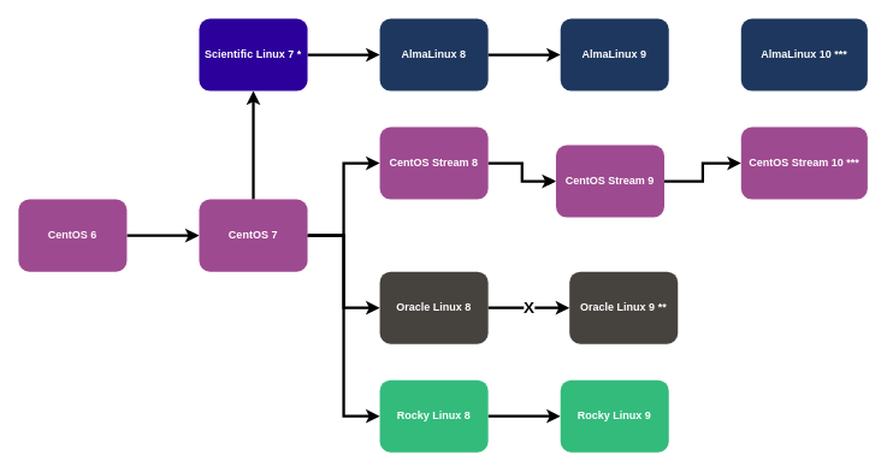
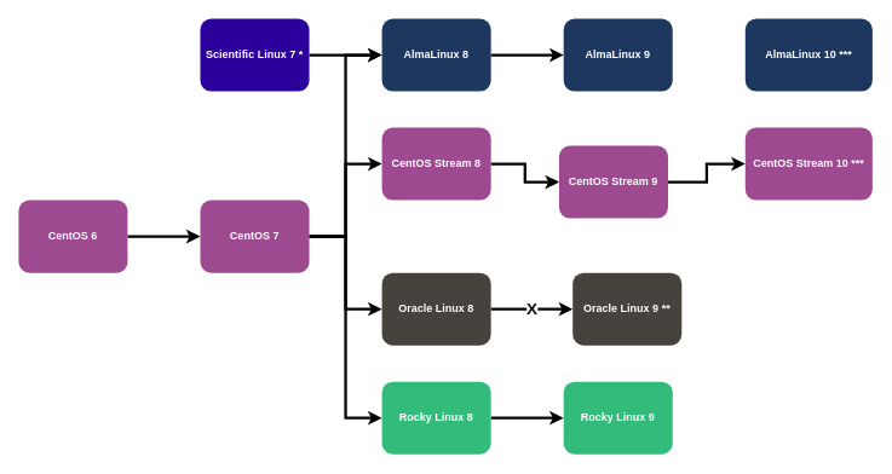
  <mxCell id="0" />
  <mxCell id="1" parent="0" />
  <mxCell id="2" value="" style="edgeStyle=orthogonalEdgeStyle;rounded=0;orthogonalLoop=1;jettySize=auto;html=1;strokeWidth=3;fontColor=light-dark(#ffffff, #ededed);fontStyle=1" parent="1" source="3" target="8" edge="1"><mxGeometry relative="1" as="geometry" /></mxCell>
  <mxCell id="3" value="CentOS 6" style="rounded=1;whiteSpace=wrap;html=1;fillColor=#9E4A90;strokeColor=none;fontColor=light-dark(#fafafa, #ededed);fontStyle=1" parent="1" vertex="1"><mxGeometry y="220" width="120" height="80" as="geometry" x="20" /></mxCell>
- <mxCell id="4" style="edgeStyle=orthogonalEdgeStyle;rounded=0;orthogonalLoop=1;jettySize=auto;html=1;strokeWidth=3;fontColor=light-dark(#ffffff, #ededed);fontStyle=1;" parent="1" source="8" target="26" edge="1"><mxGeometry relative="1" as="geometry" /></mxCell>
+ <mxCell id="4" style="edgeStyle=orthogonalEdgeStyle;rounded=0;orthogonalLoop=1;jettySize=auto;html=1;entryX=0;entryY=0.5;entryDx=0;entryDy=0;strokeWidth=3;fontColor=light-dark(#ffffff, #ededed);fontStyle=1" parent="1" source="8" target="13" edge="1"><mxGeometry relative="1" as="geometry" /></mxCell>
  <mxCell id="5" style="edgeStyle=orthogonalEdgeStyle;rounded=0;orthogonalLoop=1;jettySize=auto;html=1;entryX=0;entryY=0.5;entryDx=0;entryDy=0;strokeWidth=3;fontColor=light-dark(#ffffff, #ededed);fontStyle=1" parent="1" source="8" target="15" edge="1"><mxGeometry relative="1" as="geometry" /></mxCell>
  <mxCell id="6" style="edgeStyle=orthogonalEdgeStyle;rounded=0;orthogonalLoop=1;jettySize=auto;html=1;entryX=0;entryY=0.5;entryDx=0;entryDy=0;strokeWidth=3;fontColor=light-dark(#ffffff, #ededed);fontStyle=1" parent="1" source="8" target="17" edge="1"><mxGeometry relative="1" as="geometry" /></mxCell>
  <mxCell id="7" style="edgeStyle=orthogonalEdgeStyle;rounded=0;orthogonalLoop=1;jettySize=auto;html=1;entryX=0;entryY=0.5;entryDx=0;entryDy=0;strokeWidth=3;fontColor=light-dark(#ffffff, #ededed);fontStyle=1" parent="1" source="8" target="11" edge="1"><mxGeometry relative="1" as="geometry" /></mxCell>
  <mxCell id="8" value="CentOS 7" style="rounded=1;whiteSpace=wrap;html=1;fillColor=#9E4A90;strokeColor=none;fontColor=light-dark(#ffffff, #ededed);fontStyle=1" parent="1" vertex="1"><mxGeometry x="220" y="220" width="120" height="80" as="geometry" /></mxCell>
  <mxCell id="9" value="" style="edgeStyle=orthogonalEdgeStyle;rounded=0;orthogonalLoop=1;jettySize=auto;html=1;dashed=1;fontColor=light-dark(#ffffff, #ededed);fontStyle=1" parent="1" source="11" target="19" edge="1"><mxGeometry relative="1" as="geometry" /></mxCell>
  <mxCell id="10" value="" style="edgeStyle=orthogonalEdgeStyle;rounded=0;orthogonalLoop=1;jettySize=auto;html=1;strokeWidth=3;fontColor=light-dark(#ffffff, #ededed);fontStyle=1" parent="1" source="11" target="19" edge="1"><mxGeometry relative="1" as="geometry" /></mxCell>
  <mxCell id="11" value="CentOS Stream 8" style="rounded=1;whiteSpace=wrap;html=1;fillColor=#9E4A90;strokeColor=none;fontColor=light-dark(#ffffff, #ededed);fontStyle=1" parent="1" vertex="1"><mxGeometry x="420" y="140" width="120" height="80" as="geometry" /></mxCell>
  <mxCell id="12" value="" style="edgeStyle=orthogonalEdgeStyle;rounded=0;orthogonalLoop=1;jettySize=auto;html=1;strokeWidth=3;fontColor=light-dark(#ffffff, #ededed);fontStyle=1" parent="1" source="13" target="20" edge="1"><mxGeometry relative="1" as="geometry" /></mxCell>
  <mxCell id="13" value="AlmaLinux 8" style="rounded=1;whiteSpace=wrap;html=1;fillColor=#1E375E;strokeColor=none;fontColor=light-dark(#ffffff, #ededed);fontStyle=1" parent="1" vertex="1"><mxGeometry x="420" y="20" width="120" height="80" as="geometry" /></mxCell>
  <mxCell id="14" value="&lt;font style=&quot;font-size: 18px;&quot;&gt;X&lt;/font&gt;" style="edgeStyle=orthogonalEdgeStyle;rounded=0;orthogonalLoop=1;jettySize=auto;html=1;strokeWidth=3;fontColor=light-dark(#0d0d0d, #ededed);verticalAlign=middle;fontStyle=1" parent="1" source="15" target="21" edge="1"><mxGeometry relative="1" as="geometry" /></mxCell>
  <mxCell id="15" value="Oracle Linux 8" style="rounded=1;whiteSpace=wrap;html=1;fillColor=#46423E;strokeColor=none;fontColor=light-dark(#ffffff, #ededed);fontStyle=1" parent="1" vertex="1"><mxGeometry x="420" y="300" width="120" height="80" as="geometry" /></mxCell>
  <mxCell id="16" value="" style="edgeStyle=orthogonalEdgeStyle;rounded=0;orthogonalLoop=1;jettySize=auto;html=1;strokeWidth=3;fontColor=light-dark(#ffffff, #ededed);fontStyle=1" parent="1" source="17" target="22" edge="1"><mxGeometry relative="1" as="geometry" /></mxCell>
  <mxCell id="17" value="Rocky Linux 8" style="rounded=1;whiteSpace=wrap;html=1;fillColor=#33BB7B;strokeColor=none;fontColor=light-dark(#ffffff, #ededed);fontStyle=1" parent="1" vertex="1"><mxGeometry x="420" y="420" width="120" height="80" as="geometry" /></mxCell>
  <mxCell id="18" value="" style="edgeStyle=orthogonalEdgeStyle;rounded=0;orthogonalLoop=1;jettySize=auto;html=1;strokeWidth=3;fontColor=light-dark(#ffffff, #ededed);fontStyle=1" parent="1" source="19" target="23" edge="1"><mxGeometry relative="1" as="geometry" /></mxCell>
  <mxCell id="19" value="CentOS Stream 9" style="rounded=1;whiteSpace=wrap;html=1;fillColor=#9E4A90;strokeColor=none;fontColor=light-dark(#ffffff, #ededed);fontStyle=1" parent="1" vertex="1"><mxGeometry x="615" y="160" width="120" height="80" as="geometry" /></mxCell>
  <mxCell id="20" value="AlmaLinux 9" style="rounded=1;whiteSpace=wrap;html=1;fillColor=#1E375E;strokeColor=none;fontColor=light-dark(#ffffff, #ededed);fillStyle=auto;gradientColor=none;fontStyle=1" parent="1" vertex="1"><mxGeometry x="620" y="20" width="120" height="80" as="geometry" /></mxCell>
  <mxCell id="21" value="Oracle Linux 9 **" style="rounded=1;whiteSpace=wrap;html=1;fillColor=#46423E;strokeColor=none;fontColor=light-dark(#ffffff, #ededed);fontStyle=1" parent="1" vertex="1"><mxGeometry x="630" y="300" width="120" height="80" as="geometry" /></mxCell>
  <mxCell id="22" value="Rocky Linux 9" style="rounded=1;whiteSpace=wrap;html=1;fillColor=#33BB7B;strokeColor=none;fontColor=light-dark(#ffffff, #ededed);fontStyle=1" parent="1" vertex="1"><mxGeometry x="620" y="420" width="120" height="80" as="geometry" /></mxCell>
  <mxCell id="23" value="CentOS Stream 10 ***" style="rounded=1;whiteSpace=wrap;html=1;fillColor=#9E4A90;strokeColor=none;fontColor=#ffffff;fontStyle=1" parent="1" vertex="1"><mxGeometry x="820" y="140" width="140" height="80" as="geometry" /></mxCell>
  <mxCell id="24" value="AlmaLinux 10 ***" style="rounded=1;whiteSpace=wrap;html=1;fillColor=#1E375E;strokeColor=none;fontColor=light-dark(#ffffff, #ededed);fontStyle=1" parent="1" vertex="1"><mxGeometry x="820" y="20" width="140" height="80" as="geometry" /></mxCell>
  <mxCell id="25" value="" style="edgeStyle=orthogonalEdgeStyle;rounded=0;orthogonalLoop=1;jettySize=auto;html=1;strokeWidth=3;fontColor=light-dark(#ffffff, #ededed);fontStyle=1" parent="1" source="26" target="13" edge="1"><mxGeometry relative="1" as="geometry" /></mxCell>
  <mxCell id="26" value="Scientific Linux 7 *" style="rounded=1;whiteSpace=wrap;html=1;fillColor=#2C009B;strokeColor=none;fontColor=light-dark(#ffffff, #ededed);fontStyle=1" parent="1" vertex="1"><mxGeometry x="220" y="20" width="120" height="80" as="geometry" /></mxCell>
